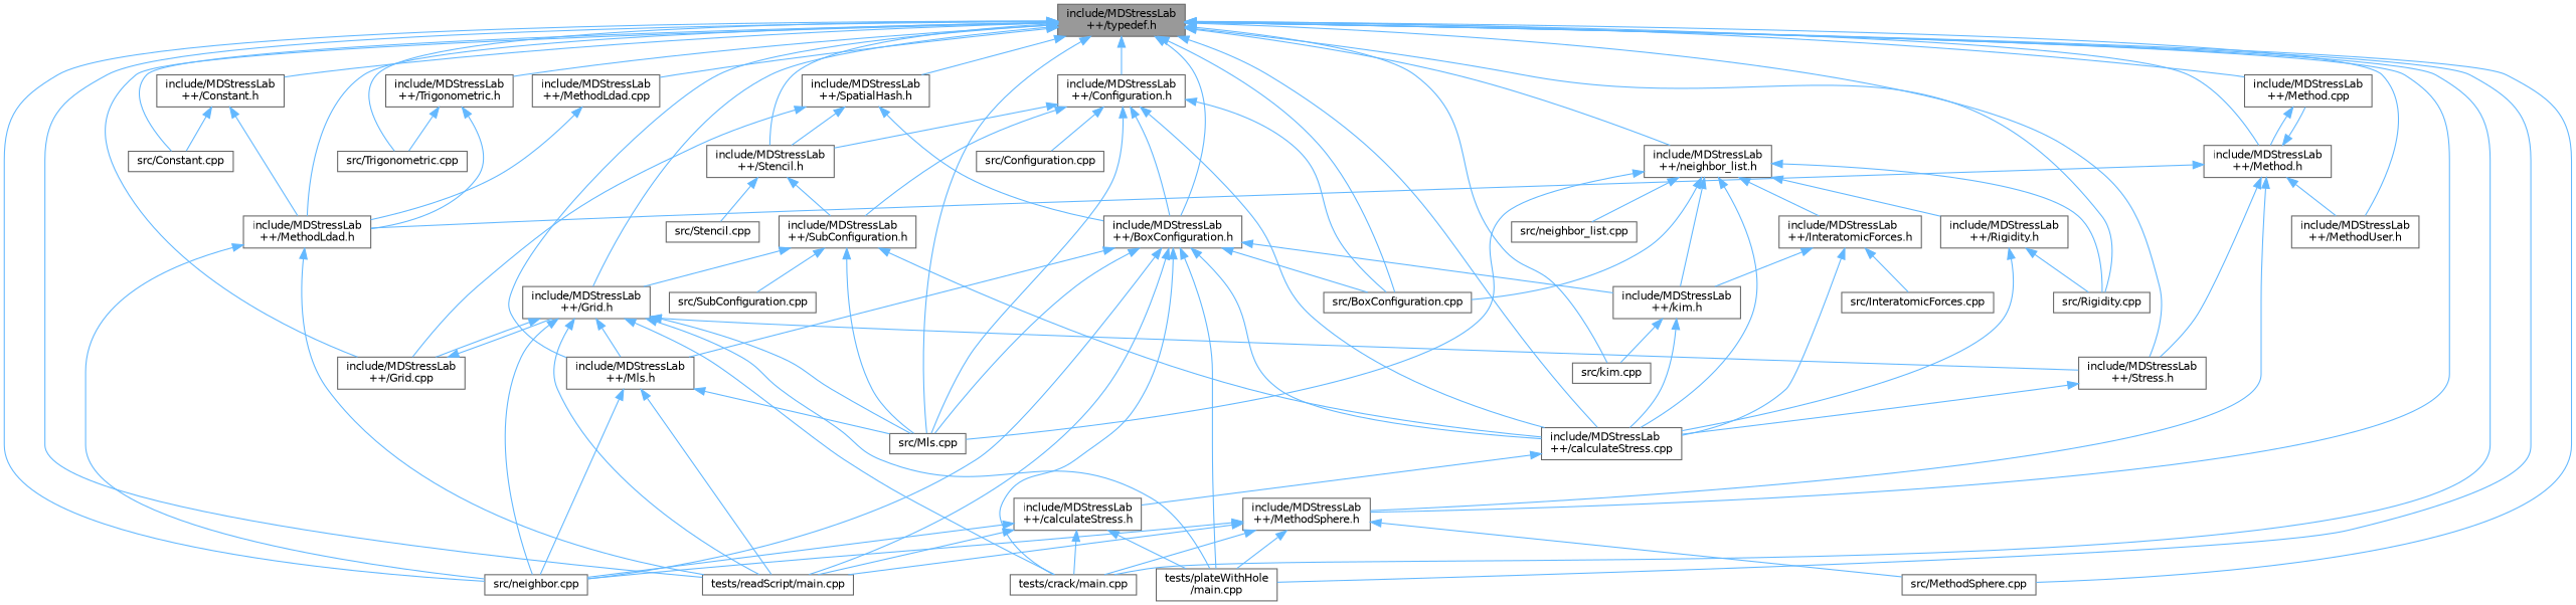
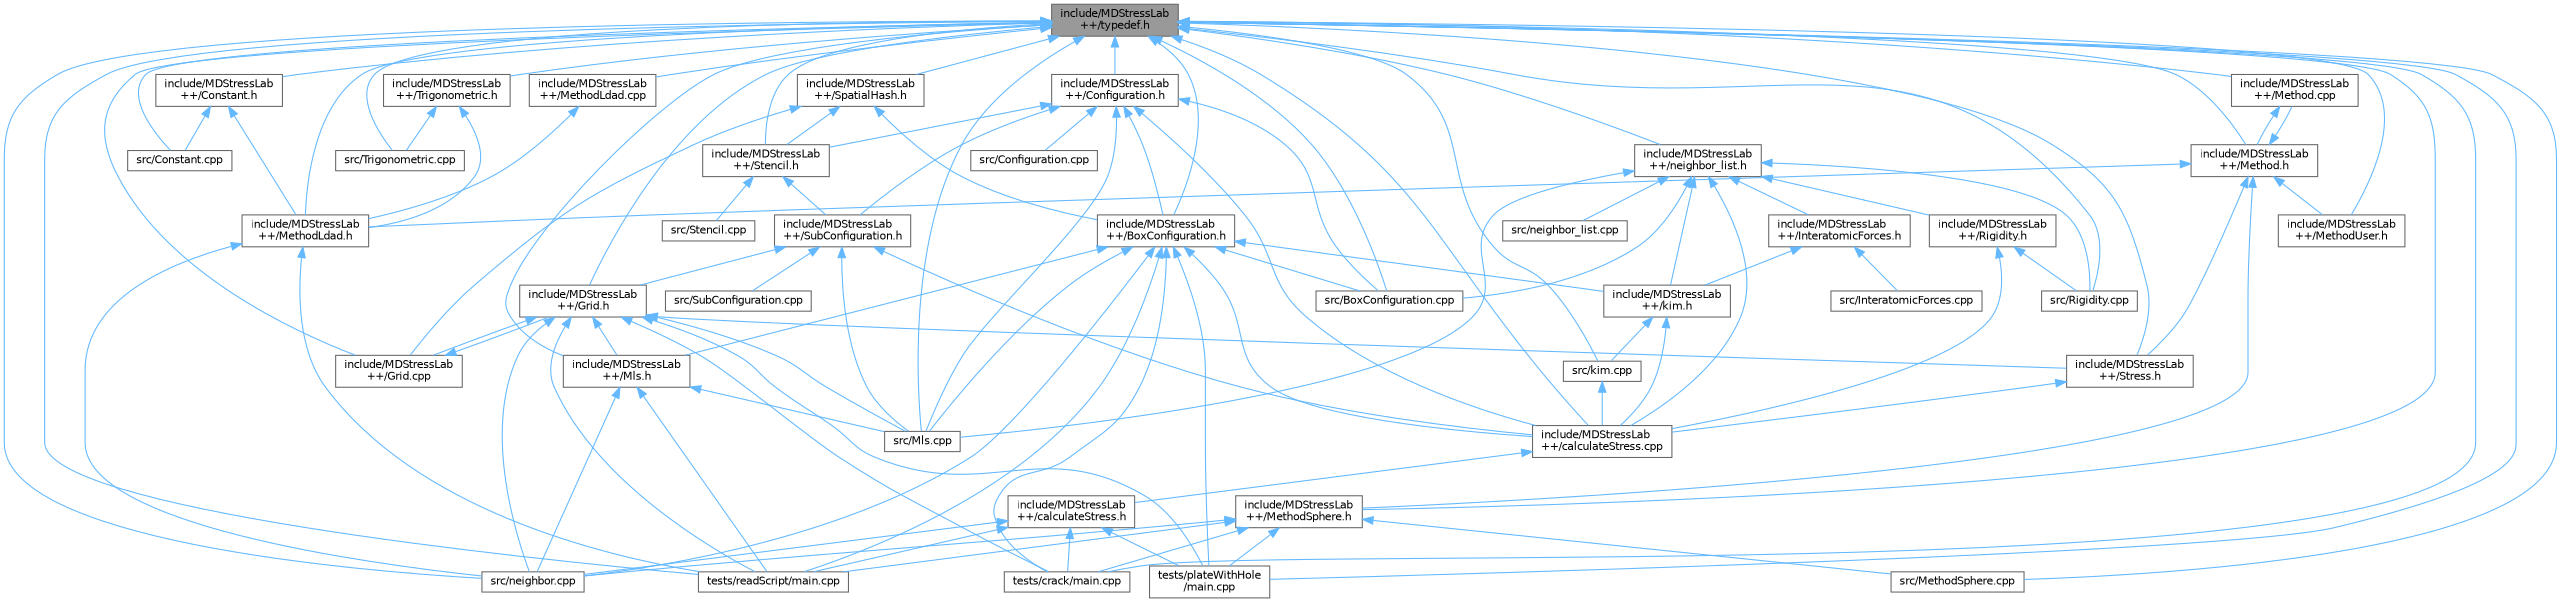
  digraph {
    node [color=grey40 fillcolor=white fontname=Helvetica fontsize=10 shape=box style=filled]
    edge [color=steelblue1 dir=back fontname=Helvetica fontsize=10 labelfontname=Helvetica labelfontsize=10 style=solid]
    n1 [color=gray40 fillcolor=grey60 fontcolor=black height=0.2 label="include/MDStressLab\l++/typedef.h" width=0.4]
    n2 [height=0.2 label="include/MDStressLab\l++/BoxConfiguration.h" width=0.4]
    n3 [height=0.2 label="include/MDStressLab\l++/Mls.h" width=0.4]
    n4 [height=0.2 label="src/Mls.cpp" width=0.4]
    n5 [height=0.2 label="src/neighbor.cpp" width=0.4]
    n6 [height=0.2 label="tests/readScript/main.cpp" width=0.4]
    n7 [height=0.2 label="include/MDStressLab\l++/calculateStress.cpp" width=0.4]
    n8 [height=0.2 label="tests/crack/main.cpp" width=0.4]
    n9 [height=0.2 label="tests/plateWithHole\l/main.cpp" width=0.4]
    n10 [height=0.2 label="src/kim.cpp" width=0.4]
    n11 [height=0.2 label="src/BoxConfiguration.cpp" width=0.4]
    n12 [height=0.2 label="include/MDStressLab\l++/Configuration.h" width=0.4]
    n13 [height=0.2 label="include/MDStressLab\l++/Stencil.h" width=0.4]
    n14 [height=0.2 label="include/MDStressLab\l++/Grid.h" width=0.4]
    n15 [height=0.2 label="include/MDStressLab\l++/Grid.cpp" width=0.4]
    n16 [height=0.2 label="include/MDStressLab\l++/Stress.h" width=0.4]
    n17 [height=0.2 label="include/MDStressLab\l++/Constant.h" width=0.4]
    n18 [height=0.2 label="include/MDStressLab\l++/MethodLdad.h" width=0.4]
    n19 [height=0.2 label="src/Constant.cpp" width=0.4]
    n20 [height=0.2 label="include/MDStressLab\l++/Method.cpp" width=0.4]
    n21 [height=0.2 label="include/MDStressLab\l++/Method.h" width=0.4]
    n22 [height=0.2 label="include/MDStressLab\l++/MethodSphere.h" width=0.4]
    n23 [height=0.2 label="src/MethodSphere.cpp" width=0.4]
    n24 [height=0.2 label="include/MDStressLab\l++/MethodUser.h" width=0.4]
    n25 [height=0.2 label="include/MDStressLab\l++/MethodLdad.cpp" width=0.4]
    n26 [height=0.2 label="include/MDStressLab\l++/SpatialHash.h" width=0.4]
    n27 [height=0.2 label="include/MDStressLab\l++/Trigonometric.h" width=0.4]
    n28 [height=0.2 label="src/Trigonometric.cpp" width=0.4]
    n29 [height=0.2 label="include/MDStressLab\l++/neighbor_list.h" width=0.4]
    n30 [height=0.2 label="src/Rigidity.cpp" width=0.4]
    n31 [height=0.2 label="include/MDStressLab\l++/kim.h" width=0.4]
    n32 [height=0.2 label="include/MDStressLab\l++/calculateStress.h" width=0.4]
    n33 [height=0.2 label="include/MDStressLab\l++/SubConfiguration.h" width=0.4]
    n34 [height=0.2 label="src/Configuration.cpp" width=0.4]
    n35 [height=0.2 label="src/Stencil.cpp" width=0.4]
    n36 [height=0.2 label="include/MDStressLab\l++/InteratomicForces.h" width=0.4]
    n37 [height=0.2 label="include/MDStressLab\l++/Rigidity.h" width=0.4]
    n38 [height=0.2 label="src/neighbor_list.cpp" width=0.4]
    n39 [height=0.2 label="src/SubConfiguration.cpp" width=0.4]
    n40 [height=0.2 label="src/InteratomicForces.cpp" width=0.4]
    n1 -> n2
    n1 -> n3
    n1 -> n4
    n1 -> n5
    n1 -> n6
    n1 -> n7
    n1 -> n8
    n1 -> n9
    n1 -> n10
    n1 -> n11
    n1 -> n12
    n1 -> n13
    n1 -> n14
    n1 -> n15
    n1 -> n16
    n1 -> n17
    n1 -> n18
    n1 -> n19
    n1 -> n20
    n1 -> n21
    n1 -> n22
    n1 -> n23
    n1 -> n24
    n1 -> n25
    n1 -> n26
    n1 -> n27
    n1 -> n28
    n1 -> n29
    n1 -> n30
    n2 -> n3
    n2 -> n4
    n2 -> n5
    n2 -> n6
    n2 -> n7
    n2 -> n8
    n2 -> n9
    n2 -> n11
    n2 -> n31
    n3 -> n4
    n3 -> n5
    n3 -> n6
    n7 -> n32
    n12 -> n2
    n12 -> n4
    n12 -> n7
    n12 -> n11
    n12 -> n13
    n12 -> n33
    n12 -> n34
    n13 -> n33
    n13 -> n35
    n14 -> n3
    n14 -> n4
    n14 -> n5
    n14 -> n6
    n14 -> n8
    n14 -> n9
    n14 -> n15
    n14 -> n16
    n15 -> n14
    n16 -> n7
    n17 -> n18
    n17 -> n19
    n18 -> n5
    n18 -> n6
    n20 -> n21
    n21 -> n16
    n21 -> n18
    n21 -> n20
    n21 -> n22
    n21 -> n24
    n22 -> n5
    n22 -> n6
    n22 -> n8
    n22 -> n9
    n22 -> n23
    n25 -> n18
    n26 -> n2
    n26 -> n13
    n26 -> n15
    n27 -> n18
    n27 -> n28
    n29 -> n4
    n29 -> n7
    n29 -> n11
    n29 -> n30
    n29 -> n31
    n29 -> n36
    n29 -> n37
    n29 -> n38
    n31 -> n7
    n31 -> n10
    n32 -> n5
    n32 -> n6
    n32 -> n8
    n32 -> n9
    n33 -> n4
    n33 -> n7
    n33 -> n14
    n33 -> n39
-   n36 -> n7
+   n10 -> n7
    n36 -> n31
    n36 -> n40
    n37 -> n7
    n37 -> n30
  }
